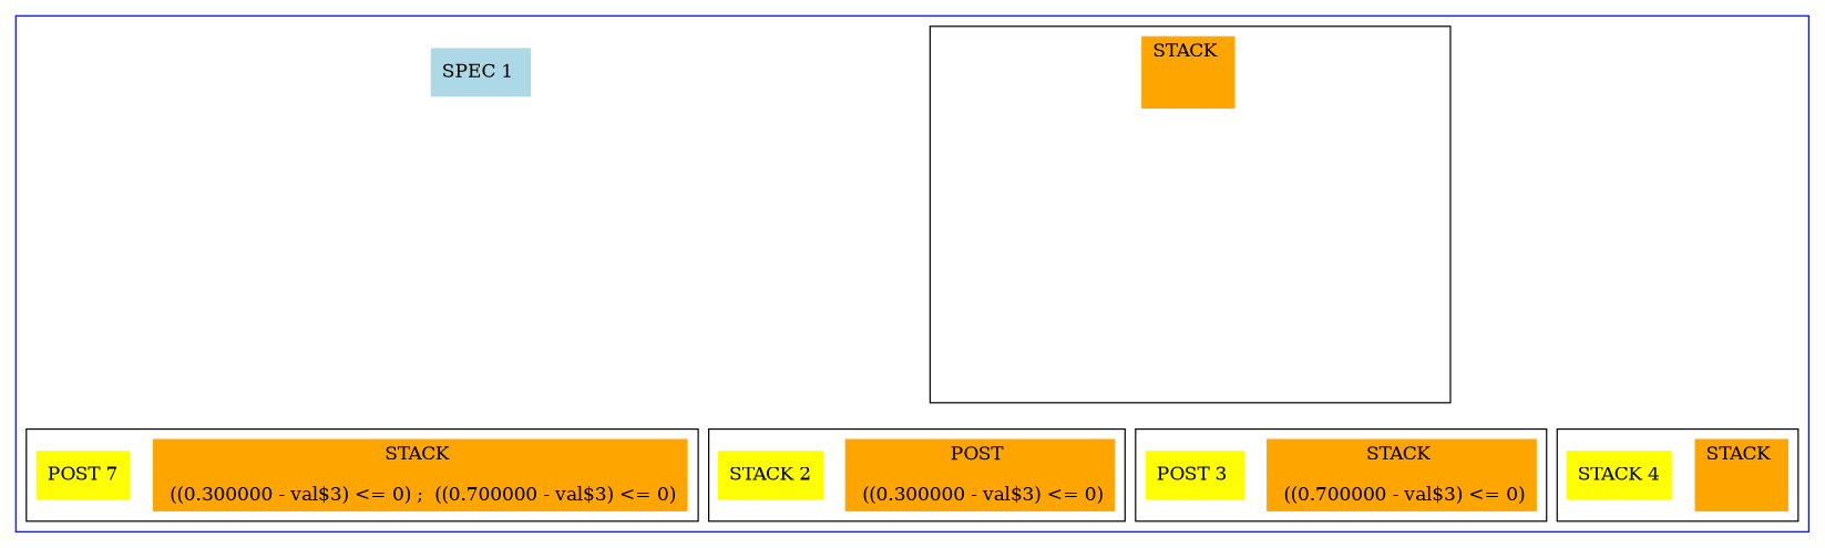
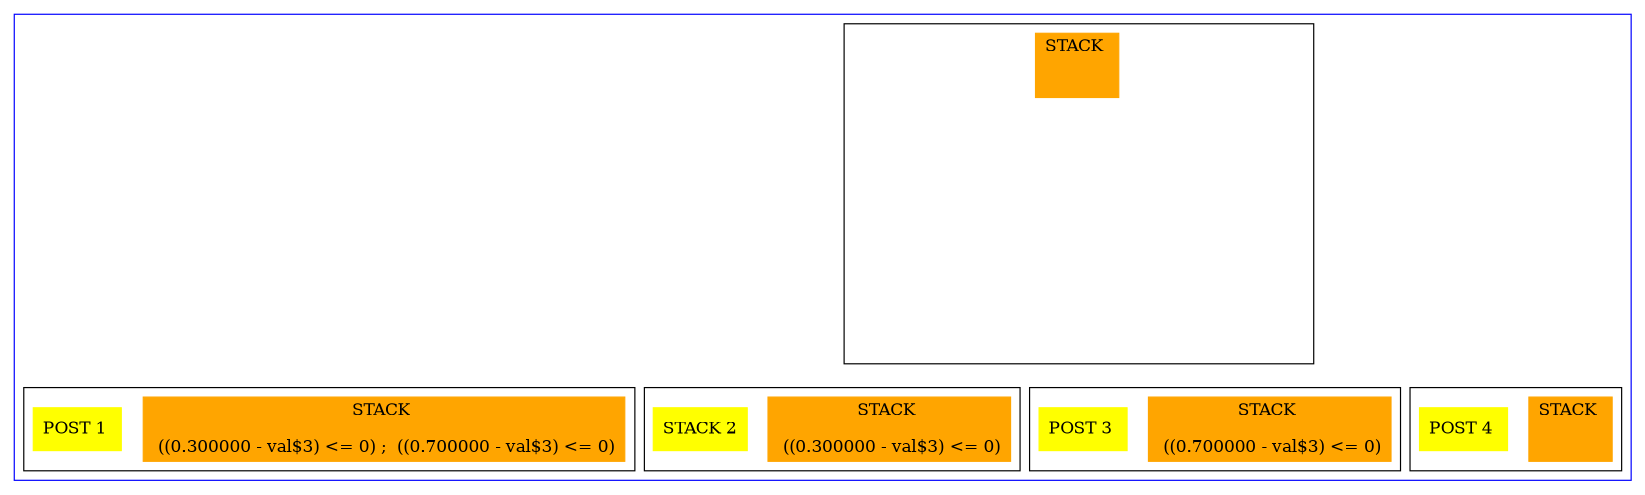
  digraph {
    compound=true
    node [shape=box style=invis]
    edge [style=invis]
    n1 [color=orange label="STACK \n\n " style=filled]
    inv_11
    inv_12
    inv_13
    inv_14
    inv_111
    inv_1111
    inv_122
    inv_1222
    inv_133
    inv_1333
    inv_144
    inv_1444
    n14 [color=orange label="STACK \n\n ((0.300000 - val$3) <= 0) ;  ((0.700000 - val$3) <= 0)" style=filled]
-   n15 [color=yellow label="POST 7" style=filled]
-   n16 [color=orange label="POST \n\n ((0.300000 - val$3) <= 0)" style=filled]
+   n15 [color=yellow label="POST 1 " style=filled]
+   n16 [color=orange label="STACK \n\n ((0.300000 - val$3) <= 0)" style=filled]
    n17 [color=yellow label="STACK 2" style=filled]
    n18 [color=orange label="STACK \n\n ((0.700000 - val$3) <= 0)" style=filled]
    n19 [color=yellow label="POST 3 " style=filled]
    n20 [color=orange label="STACK \n\n " style=filled]
-   n21 [color=yellow label="STACK 4" style=filled]
-   n22 [color=lightblue label="SPEC 1 " style=filled]
+   n21 [color=yellow label="POST 4 " style=filled]
    subgraph cluster_1 {
      color=blue
-     n22
      subgraph cluster_2 {
        color=black
        subgraph sub_3 {
          color=black
          n1
          inv_11
          inv_12
          inv_13
          inv_14
          inv_111
          inv_1111
          inv_122
          inv_1222
          inv_133
          inv_1333
          inv_144
          inv_1444
        }
      }
      subgraph cluster_4 {
        color=black
        n15
        subgraph sub_5 {
          color=black
          n14
        }
      }
      subgraph cluster_6 {
        color=black
        n17
        subgraph sub_7 {
          color=black
          n16
        }
      }
      subgraph cluster_8 {
        color=black
        n19
        subgraph sub_9 {
          color=black
          n18
        }
      }
      subgraph cluster_10 {
        color=black
        n21
        subgraph sub_11 {
          color=black
          n20
        }
      }
    }
    n1 -> inv_11
    n1 -> inv_12
    n1 -> inv_13
    n1 -> inv_14
    inv_11 -> inv_111
    inv_12 -> inv_122
    inv_13 -> inv_133
    inv_14 -> inv_144
    inv_111 -> inv_1111
    inv_1111 -> n14
    inv_1111 -> n16
    inv_1111 -> n18
    inv_1111 -> n20
    inv_122 -> inv_1222
    inv_1222 -> n14
    inv_1222 -> n16
    inv_1222 -> n18
    inv_1222 -> n20
    inv_133 -> inv_1333
    inv_1333 -> n14
    inv_1333 -> n16
    inv_1333 -> n18
    inv_1333 -> n20
    inv_144 -> inv_1444
    inv_1444 -> n14
    inv_1444 -> n16
    inv_1444 -> n18
    inv_1444 -> n20
  }
